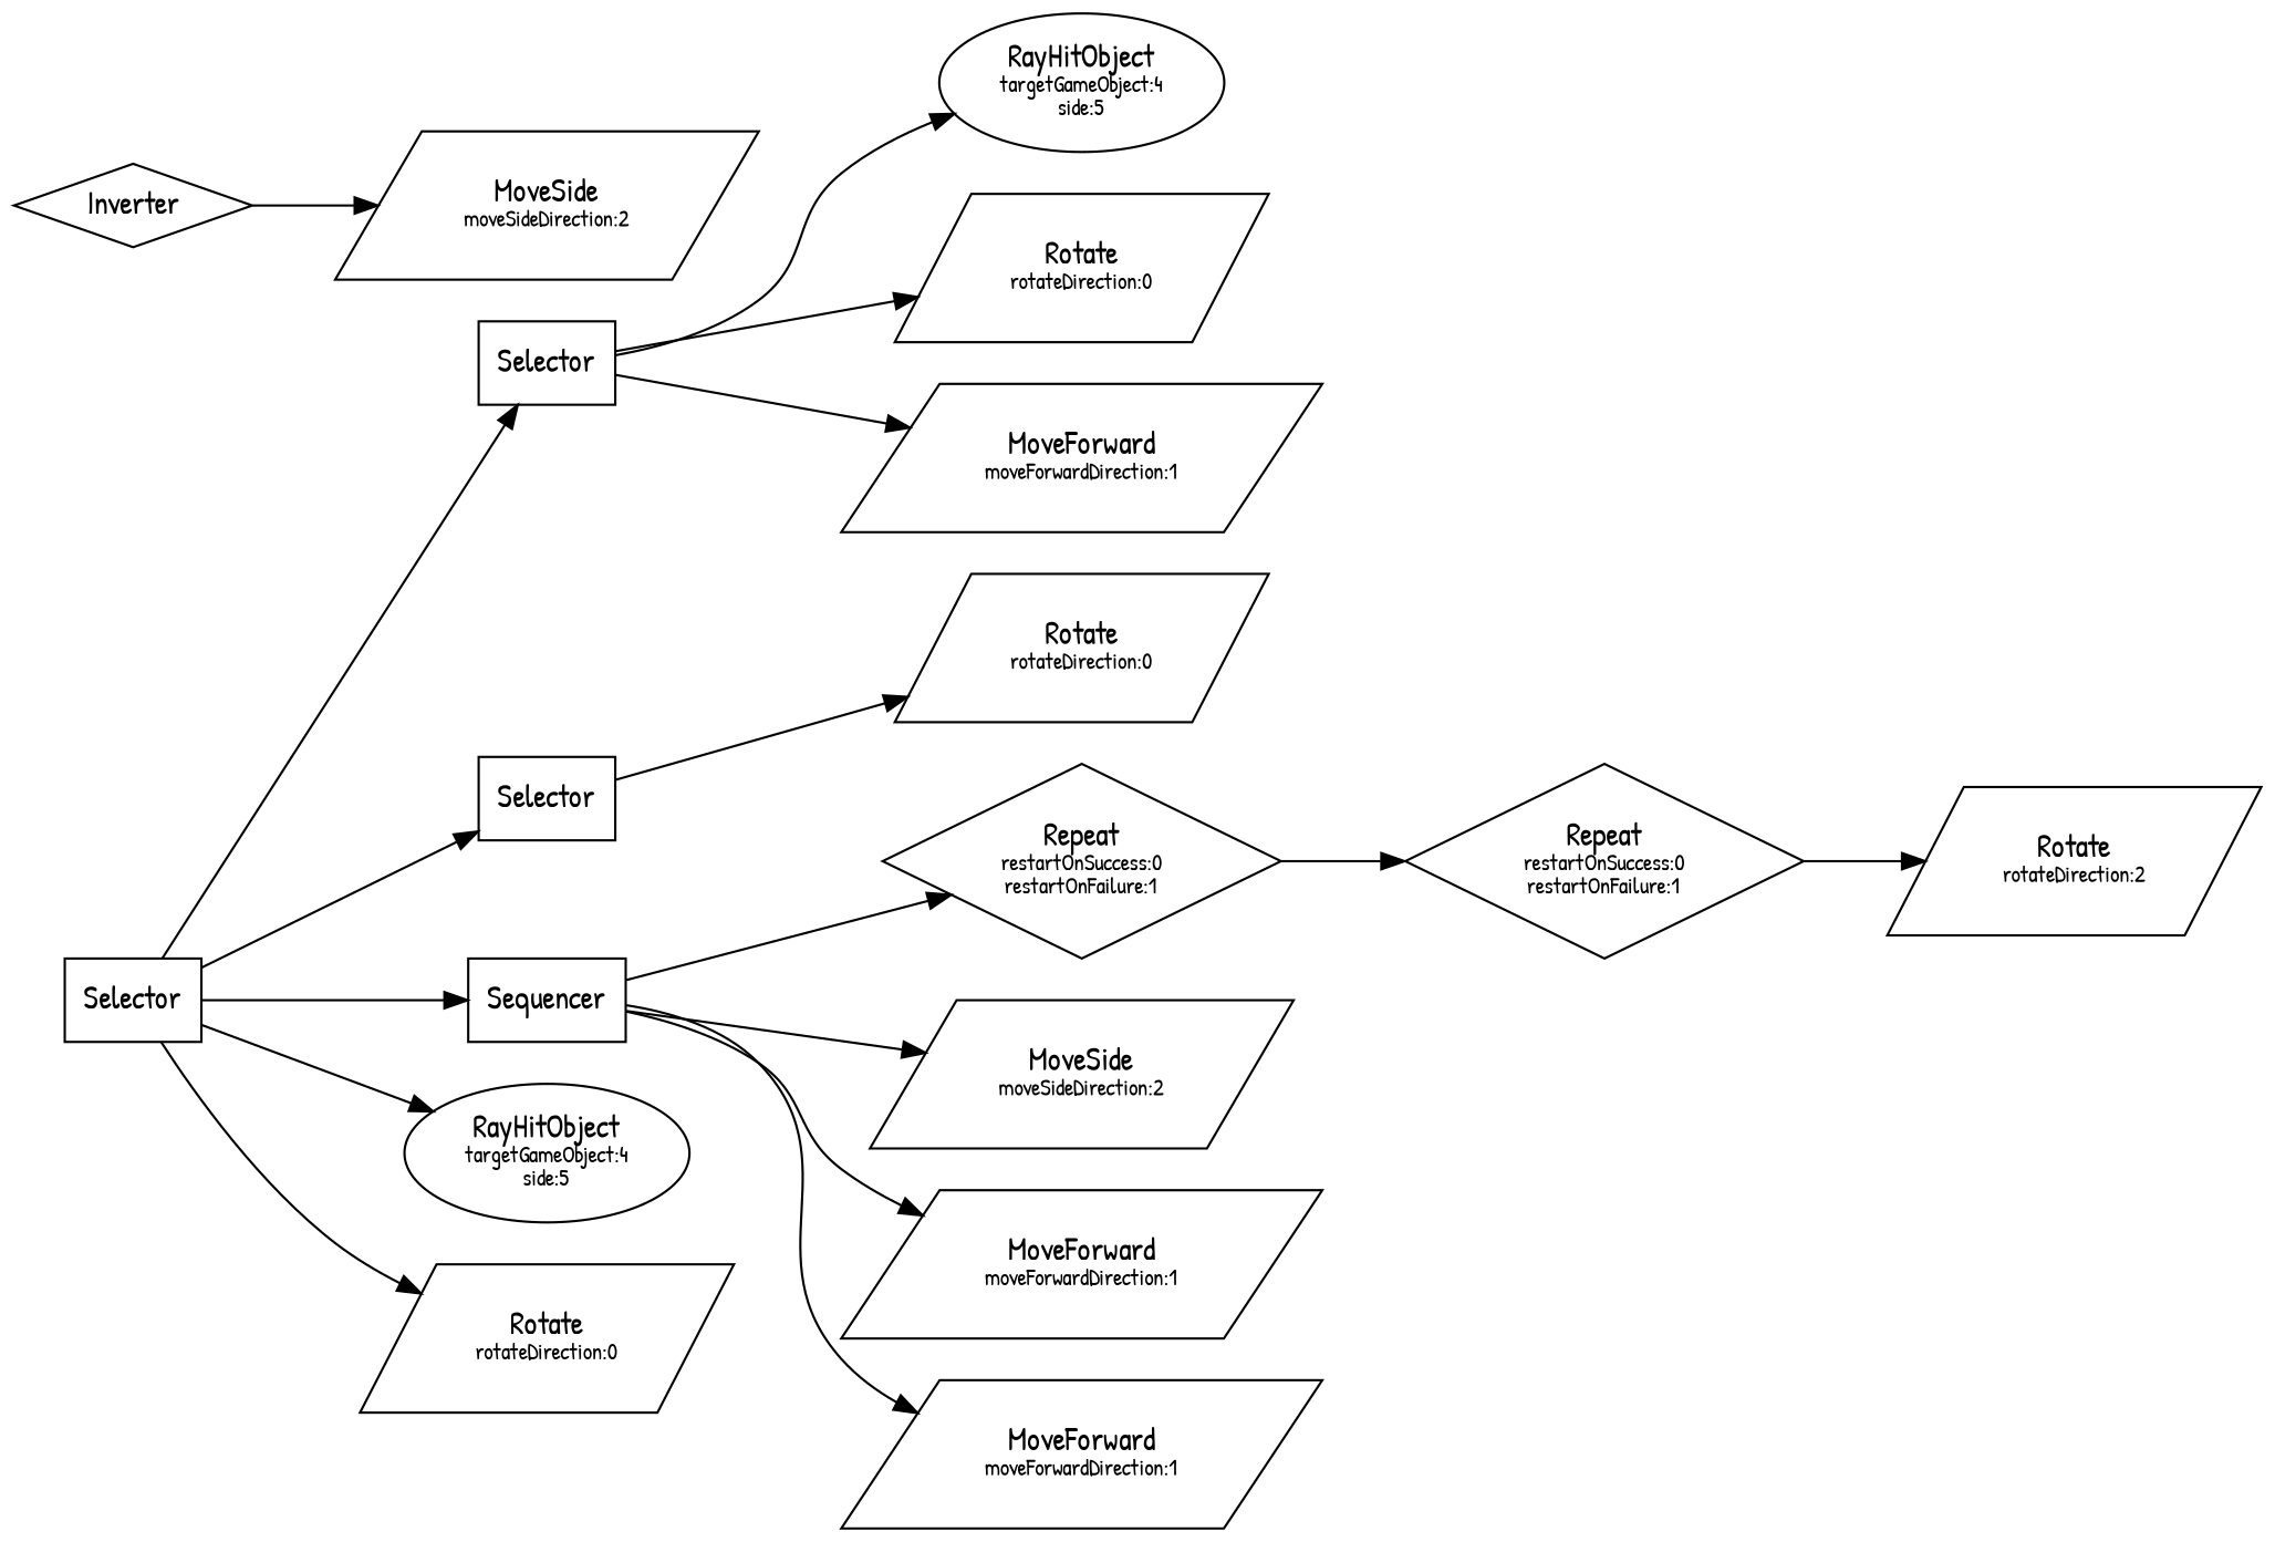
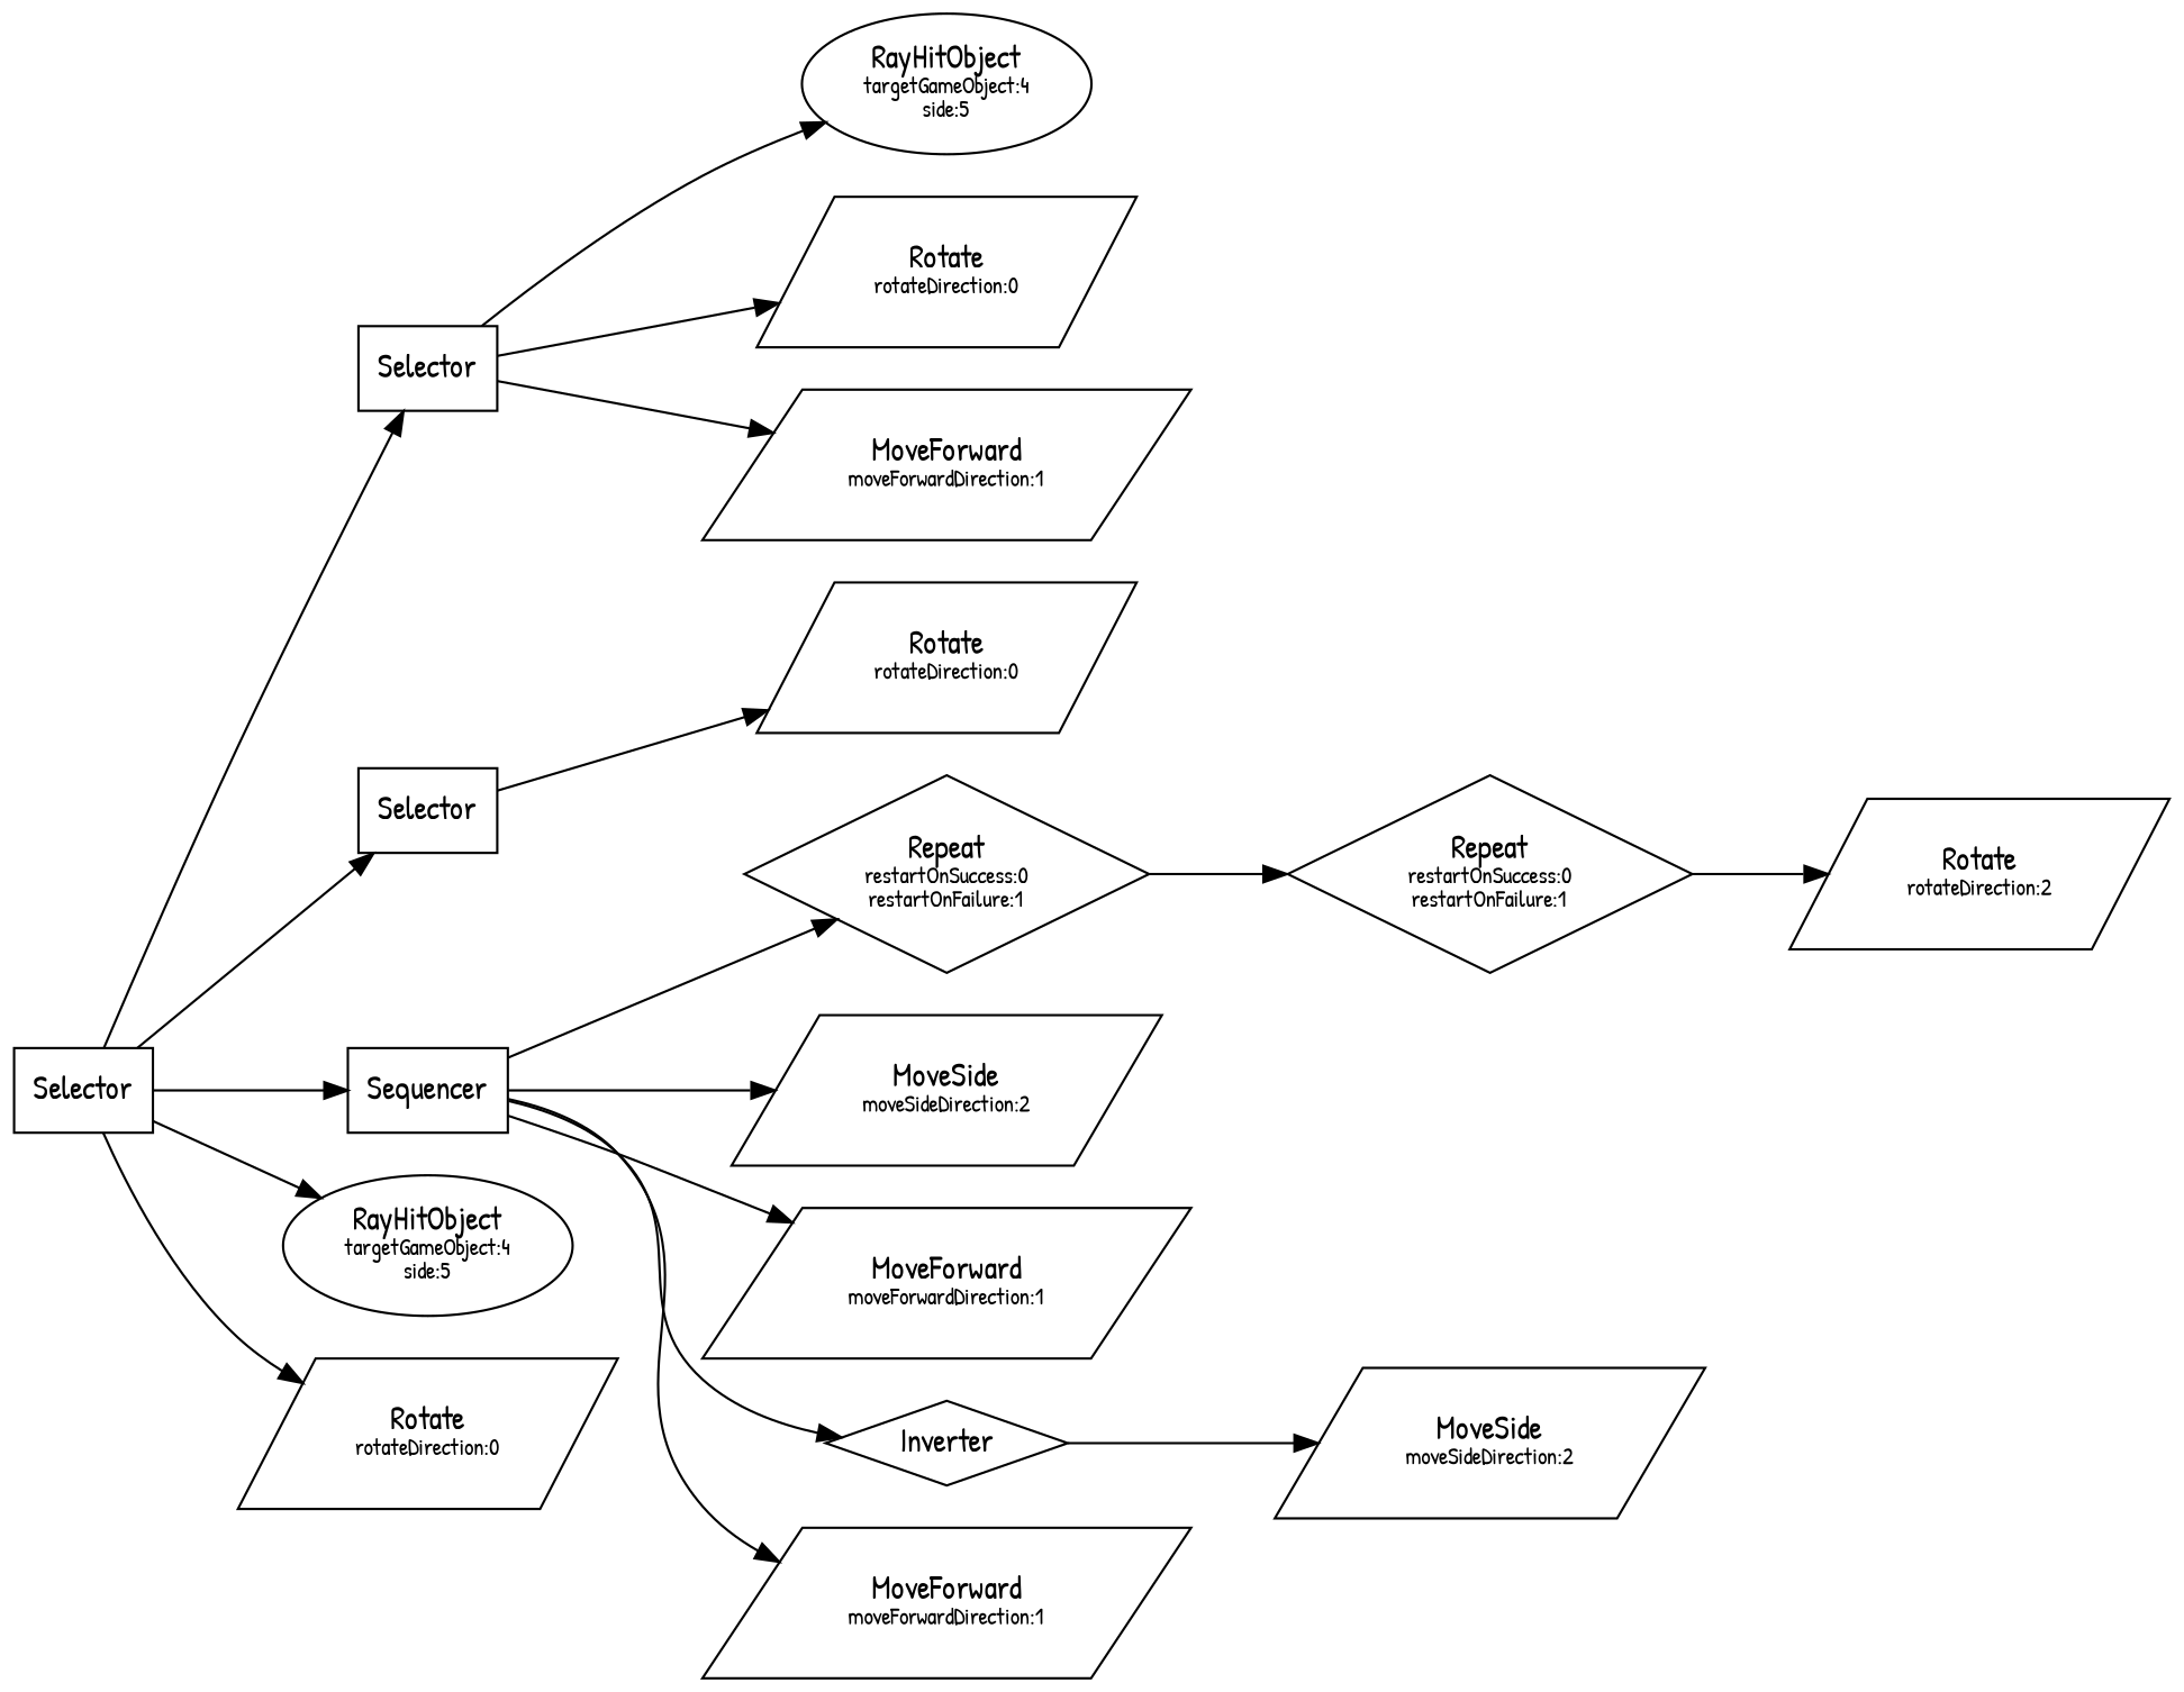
  digraph {
    rankdir=LR
    fontname="Patrick Hand"
    node [shape=parallelogram fontname="Patrick Hand"]
    edge [fontname="Patrick Hand"]
    n1 [label=Selector shape=polygon]
    n2 [label=Selector shape=polygon]
    n3 [label=Selector shape=polygon]
    n4 [label=Sequencer shape=polygon]
    n5 [label=<RayHitObject<BR /><FONT POINT-SIZE="10">targetGameObject:4<BR />side:5<BR /></FONT>> shape=ellipse]
    n6 [label=<Rotate<BR /><FONT POINT-SIZE="10">rotateDirection:0<BR /></FONT>>]
    n7 [label=<RayHitObject<BR /><FONT POINT-SIZE="10">targetGameObject:4<BR />side:5<BR /></FONT>> shape=ellipse]
    n8 [label=<Rotate<BR /><FONT POINT-SIZE="10">rotateDirection:0<BR /></FONT>>]
    n9 [label=<MoveForward<BR /><FONT POINT-SIZE="10">moveForwardDirection:1<BR /></FONT>>]
    n10 [label=<Rotate<BR /><FONT POINT-SIZE="10">rotateDirection:0<BR /></FONT>>]
    n11 [label=<Repeat<BR /><FONT POINT-SIZE="10">restartOnSuccess:0<BR />restartOnFailure:1<BR /></FONT>> shape=diamond]
    n12 [label=<MoveSide<BR /><FONT POINT-SIZE="10">moveSideDirection:2<BR /></FONT>>]
    n13 [label=<MoveForward<BR /><FONT POINT-SIZE="10">moveForwardDirection:1<BR /></FONT>>]
    n14 [label=Inverter shape=diamond]
    n15 [label=<MoveForward<BR /><FONT POINT-SIZE="10">moveForwardDirection:1<BR /></FONT>>]
    n16 [label=<Repeat<BR /><FONT POINT-SIZE="10">restartOnSuccess:0<BR />restartOnFailure:1<BR /></FONT>> shape=diamond]
    n17 [label=<Rotate<BR /><FONT POINT-SIZE="10">rotateDirection:2<BR /></FONT>>]
    n18 [label=<MoveSide<BR /><FONT POINT-SIZE="10">moveSideDirection:2<BR /></FONT>>]
    n1 -> n2
    n1 -> n3
    n1 -> n4
    n1 -> n5
    n1 -> n6
    n2 -> n7
    n2 -> n8
    n2 -> n9
    n3 -> n10
    n4 -> n11
    n4 -> n12
    n4 -> n13
+   n4 -> n14
    n4 -> n15
    n11 -> n16
    n14 -> n18
    n16 -> n17
  }
